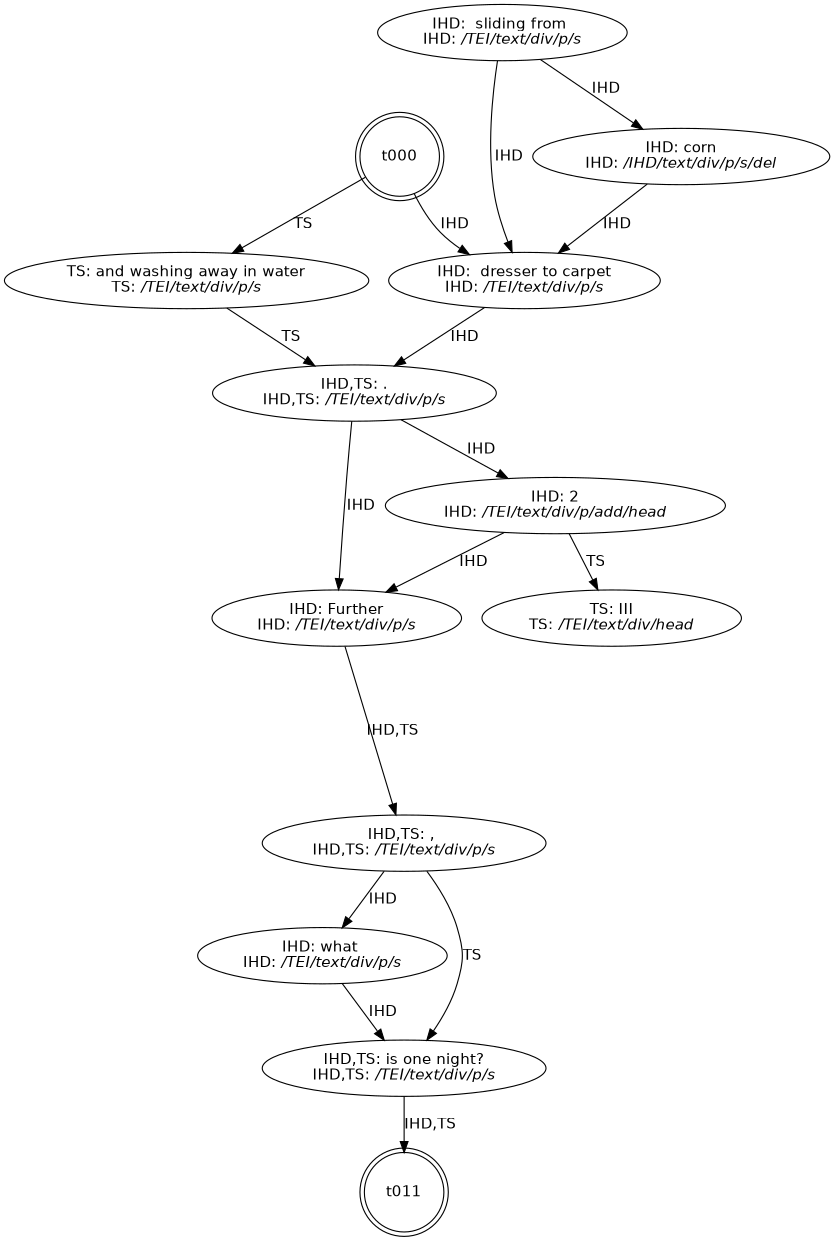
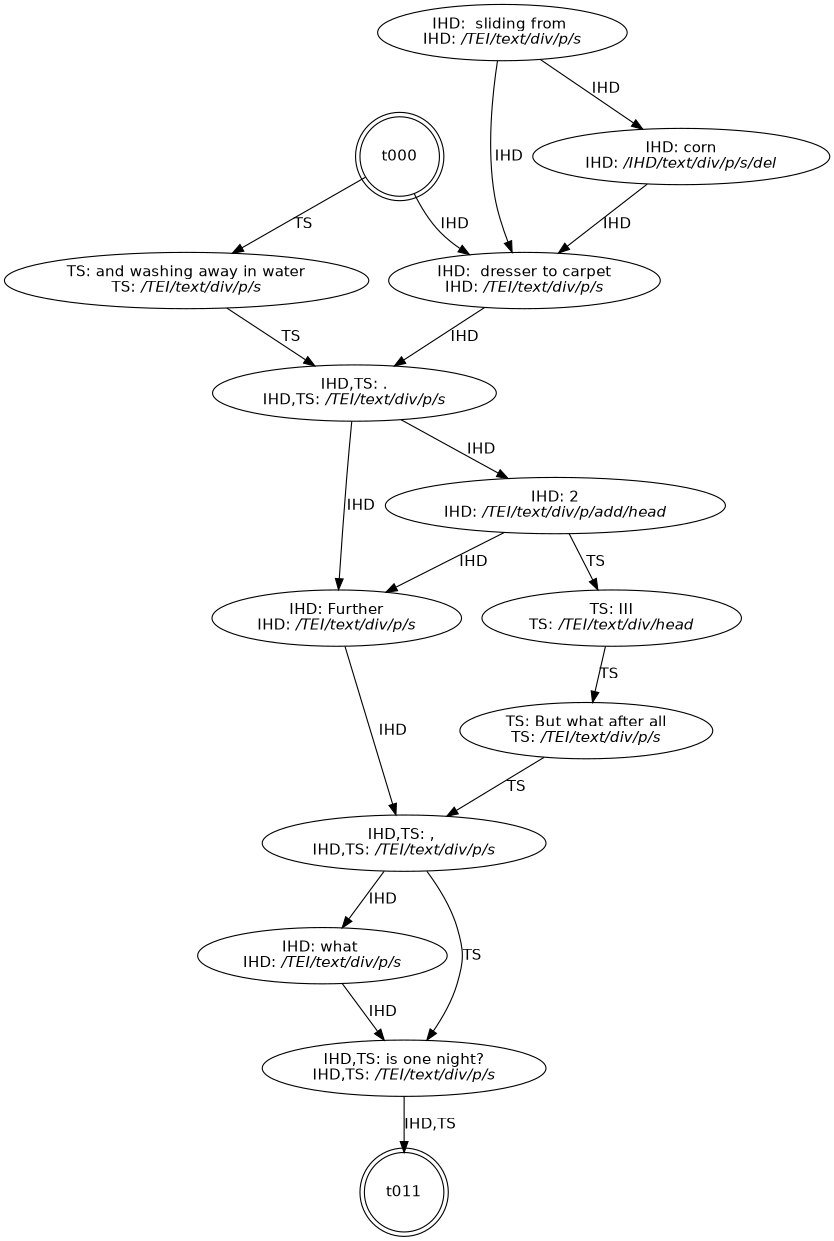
  digraph {
    fontname="DejaVu Sans"
    labelloc=b
    node [fontname="DejaVu Sans"]
    edge [fontname="DejaVu Sans"]
    t000 [rank=middle shape=doublecircle]
    n2 [label=<TS: and&nbsp;washing&nbsp;away&nbsp;in&nbsp;water<br/>TS: <i>/TEI/text/div/p/s</i>>]
    n3 [label=<IHD: &nbsp;dresser&nbsp;to&nbsp;carpet<br/>IHD: <i>/TEI/text/div/p/s</i>>]
    n4 [label=<IHD: &nbsp;sliding&nbsp;from&nbsp;<br/>IHD: <i>/TEI/text/div/p/s</i>>]
    n5 [label=<IHD: corn<br/>IHD: <i>/IHD/text/div/p/s/del</i>>]
    n6 [label=<IHD,TS: .<br/>IHD,TS: <i>/TEI/text/div/p/s</i>>]
    n7 [label=t011 rank=middle shape=doublecircle]
    n8 [label=<IHD: Further<br/>IHD: <i>/TEI/text/div/p/s</i>>]
    n9 [label=<IHD,TS: ,&nbsp;<br/>IHD,TS: <i>/TEI/text/div/p/s</i>>]
    n10 [label=<IHD: what&nbsp;<br/>IHD: <i>/TEI/text/div/p/s</i>>]
    n11 [label=<IHD,TS: is&nbsp;one&nbsp;night?<br/>IHD,TS: <i>/TEI/text/div/p/s</i>>]
    n12 [label=<IHD: 2<br/>IHD: <i>/TEI/text/div/p/add/head</i>>]
    n13 [label=<TS: III<br/>TS: <i>/TEI/text/div/head</i>>]
+   n14 [label=<TS: But&nbsp;what&nbsp;after&nbsp;all<br/>TS: <i>/TEI/text/div/p/s</i>>]
    t000 -> n2 [label=TS]
    t000 -> n3 [label=IHD]
    n2 -> n6 [label=TS]
    n3 -> n6 [label=IHD]
    n4 -> n3 [label=IHD]
    n4 -> n5 [label=IHD]
    n5 -> n3 [label=IHD]
    n6 -> n8 [label=IHD]
    n6 -> n12 [label=IHD]
-   n8 -> n9 [label="IHD,TS"]
+   n8 -> n9 [label=IHD]
    n9 -> n10 [label=IHD]
    n9 -> n11 [label=TS]
    n10 -> n11 [label=IHD]
    n11 -> n7 [label="IHD,TS"]
    n12 -> n8 [label=IHD]
    n12 -> n13 [label=TS]
+   n13 -> n14 [label=TS]
+   n14 -> n9 [label=TS]
  }
